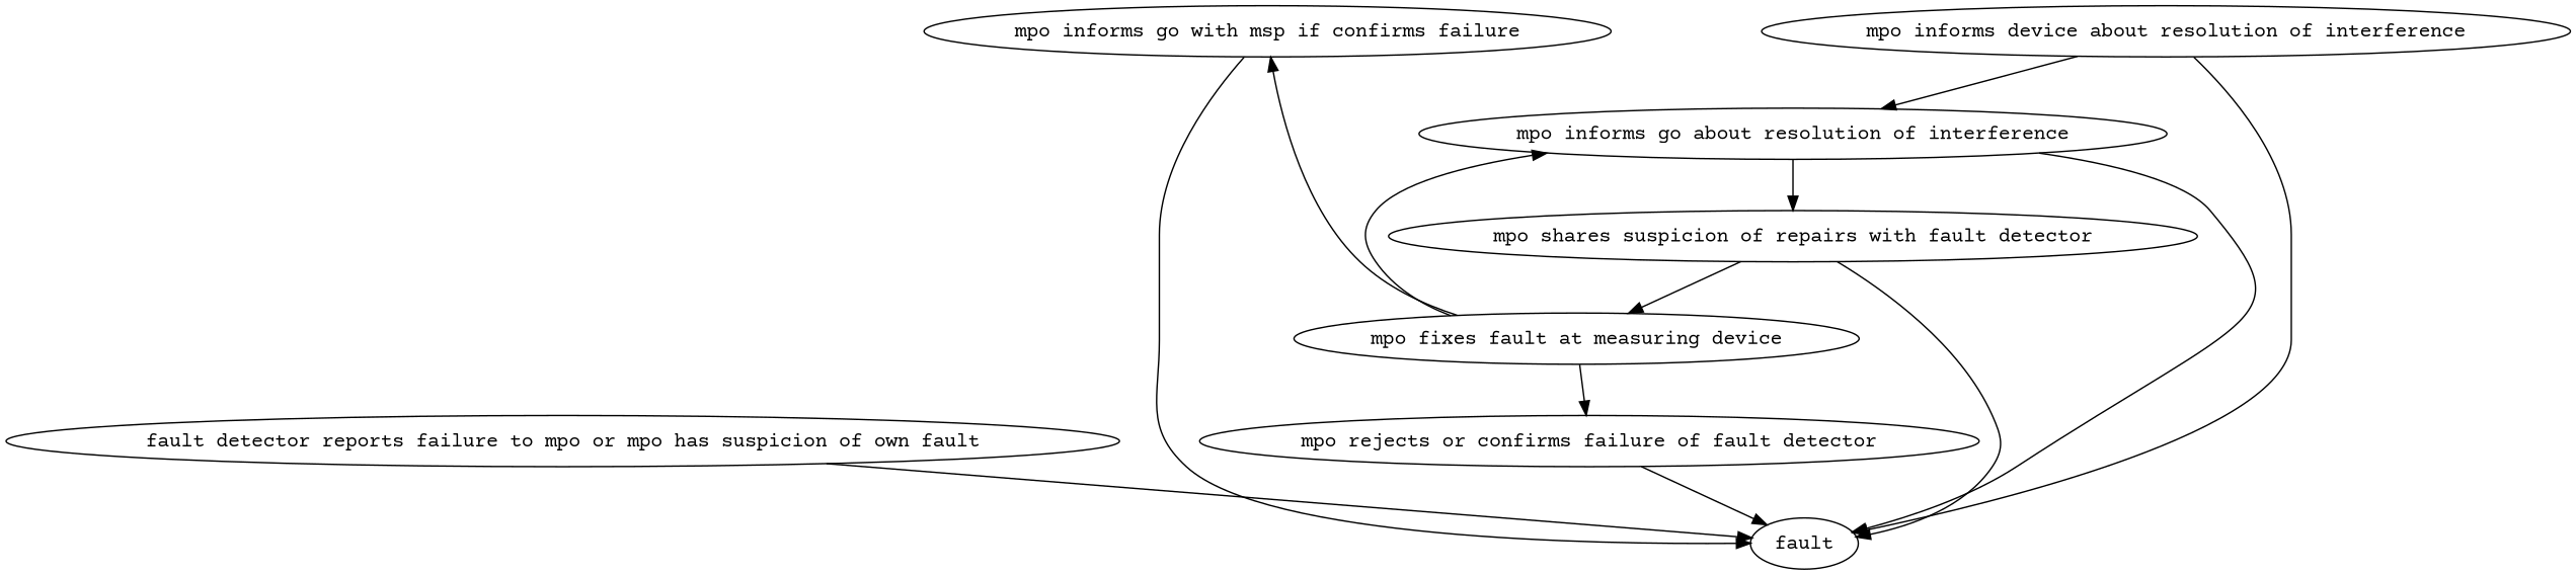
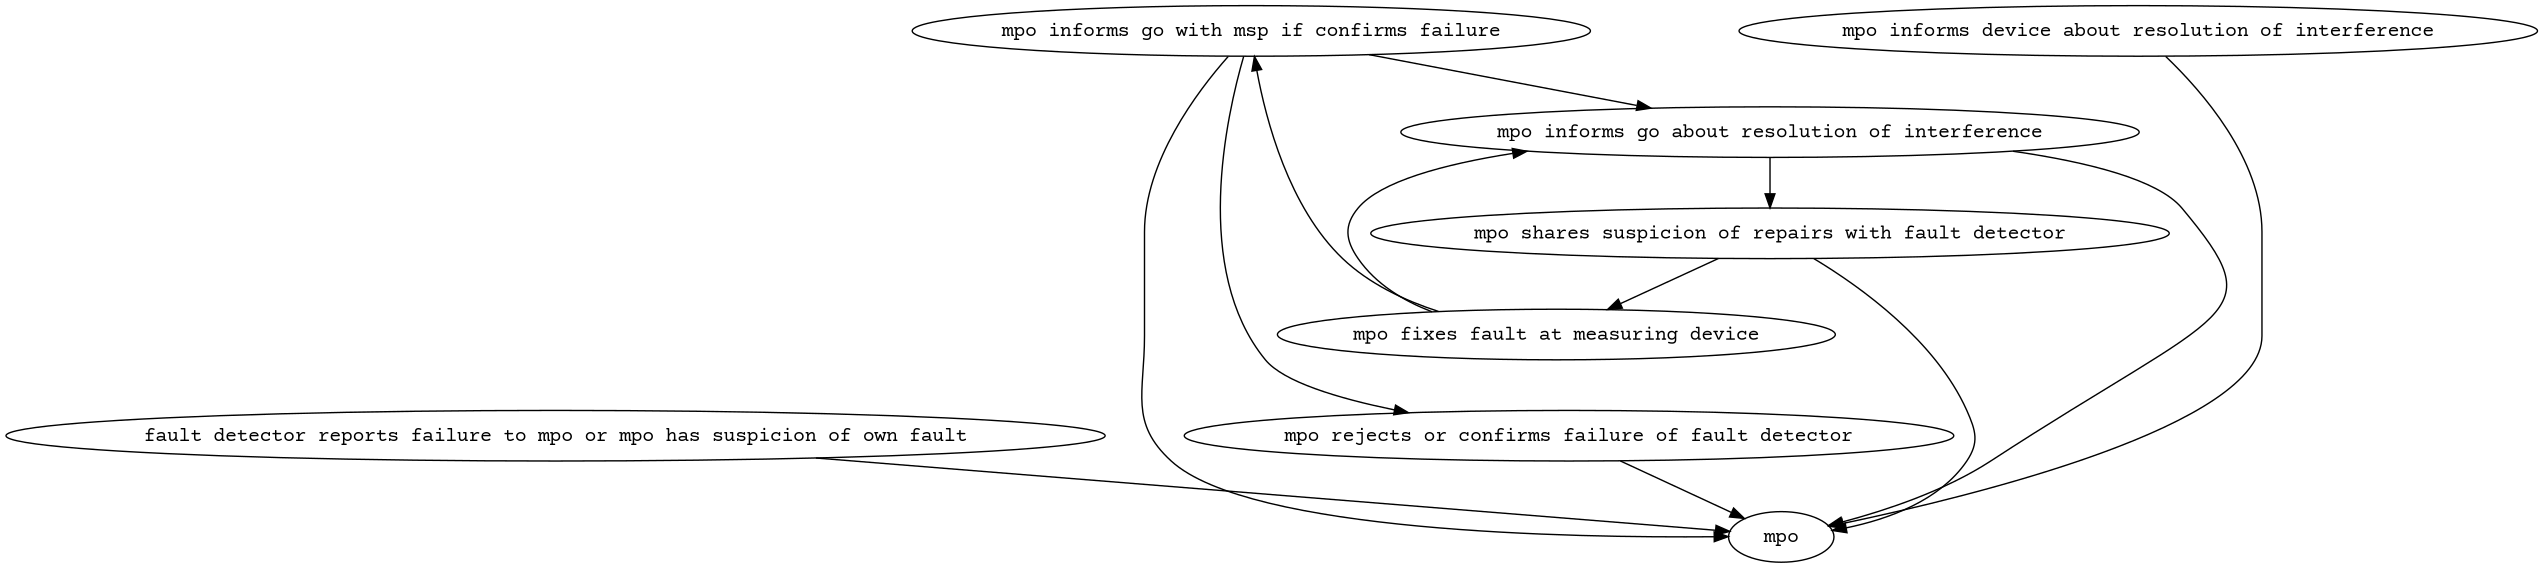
  strict digraph {
    fontname="Courier Prime"
    node [fontname="Courier Prime"]
    edge [attrs="{'type': 'actor performer', 'label': 'actor performer'}" fontname="Courier Prime"]
    "fault detector reports failure to mpo or mpo has suspicion of own fault" [attrs="{'type': 'Activity', 'label': 'fault detector reports failure to mpo or mpo has suspicion of own fault'}"]
-   mpo [attrs="{'type': 'Actor', 'label': 'mpo'}" label=fault]
+   mpo [attrs="{'type': 'Actor', 'label': 'mpo'}"]
    "mpo rejects or confirms failure of fault detector" [attrs="{'type': 'Activity', 'label': 'mpo rejects or confirms failure of fault detector'}"]
    n4 [attrs="{'type': 'Activity', 'label': 'mpo informs go and msp if confirms failure'}" label="mpo informs go with msp if confirms failure"]
    "mpo fixes fault at measuring device" [attrs="{'type': 'Activity', 'label': 'mpo fixes fault at measuring device'}"]
    "mpo informs go about resolution of interference" [attrs="{'type': 'Activity', 'label': 'mpo informs go about resolution of interference'}"]
    n7 [attrs="{'type': 'Activity', 'label': 'mpo shares results of repairs with fault detector'}" label="mpo shares suspicion of repairs with fault detector"]
    n8 [attrs="{'type': 'Activity', 'label': 'mpo informs msp about resolution of interference'}" label="mpo informs device about resolution of interference"]
    "fault detector reports failure to mpo or mpo has suspicion of own fault" -> mpo
    "mpo rejects or confirms failure of fault detector" -> mpo
    n4 -> mpo
-   "mpo fixes fault at measuring device" -> "mpo rejects or confirms failure of fault detector" [attrs="{'type': 'flow', 'label': 'flow'}"]
+   n4 -> "mpo rejects or confirms failure of fault detector" [attrs="{'type': 'flow', 'label': 'flow'}"]
    "mpo fixes fault at measuring device" -> n4 [attrs="{'type': 'flow', 'label': 'flow'}"]
    "mpo fixes fault at measuring device" -> "mpo informs go about resolution of interference"
    "mpo informs go about resolution of interference" -> mpo
    "mpo informs go about resolution of interference" -> n7 [attrs="{'type': 'flow', 'label': 'flow'}"]
    n7 -> mpo
    n7 -> "mpo fixes fault at measuring device" [attrs="{'type': 'flow', 'label': 'flow'}"]
    n8 -> mpo
-   n8 -> "mpo informs go about resolution of interference" [attrs="{'type': 'flow', 'label': 'flow'}"]
+   n4 -> "mpo informs go about resolution of interference" [attrs="{'type': 'flow', 'label': 'flow'}"]
  }
